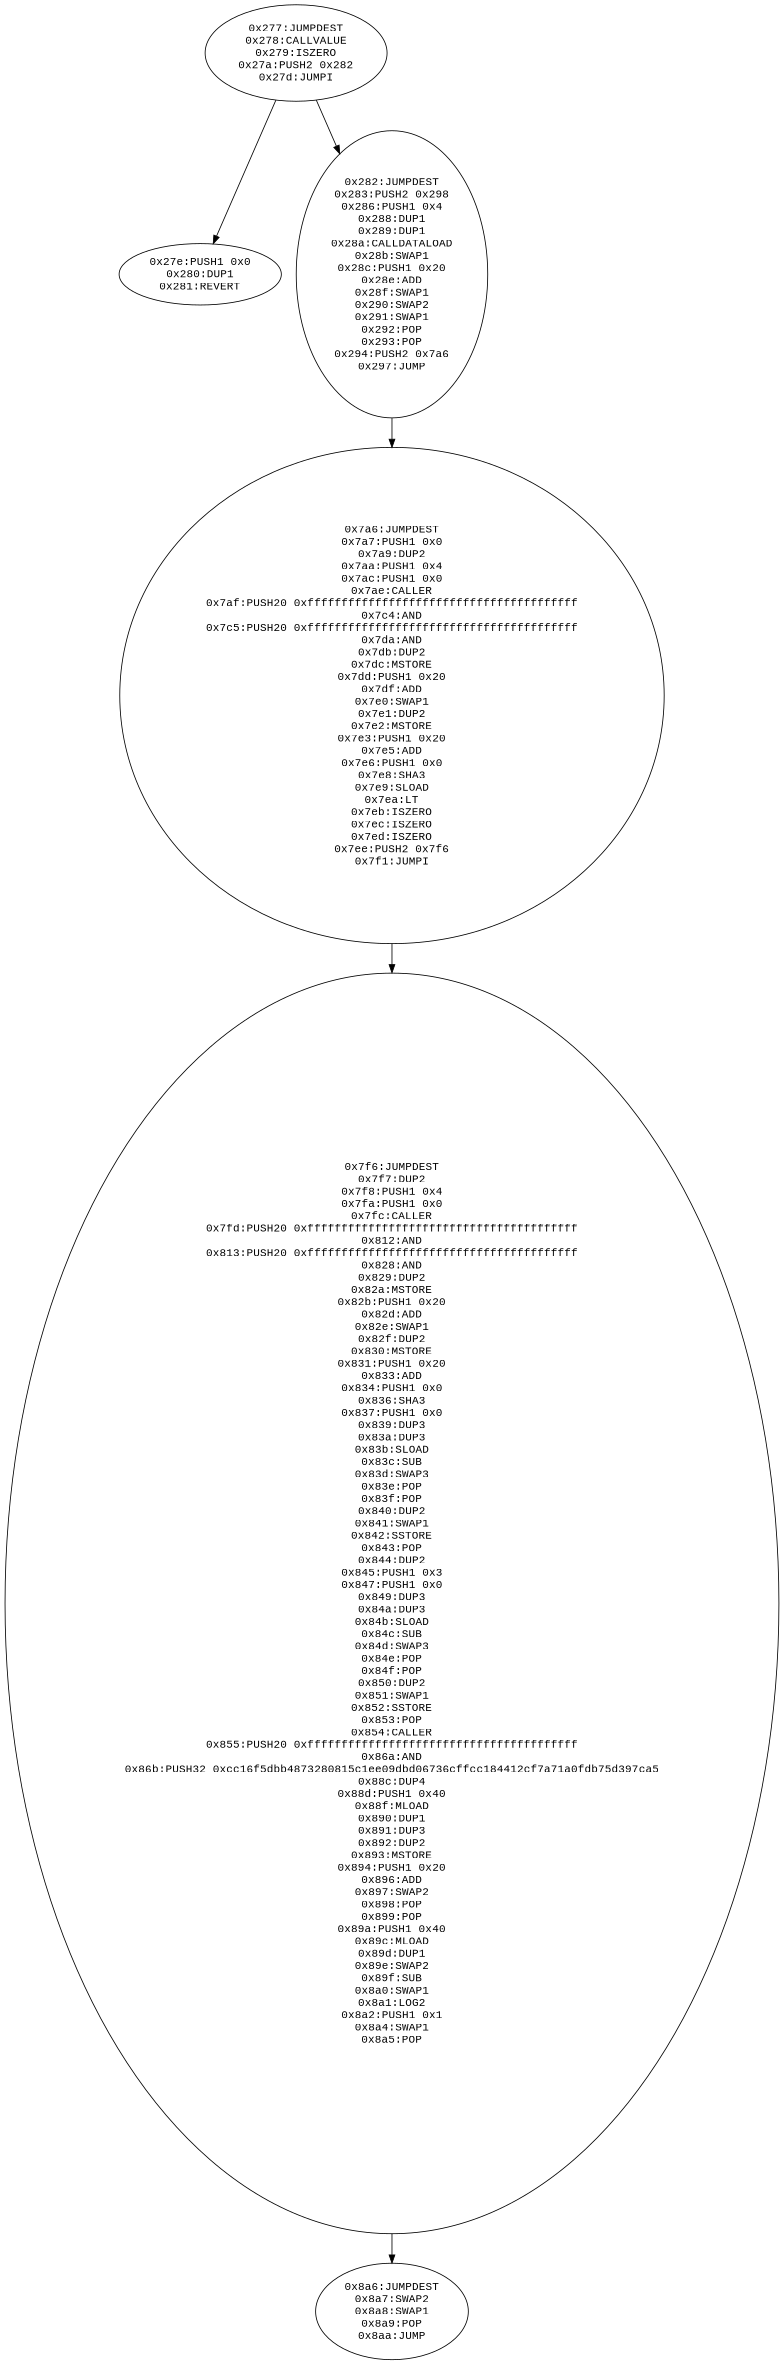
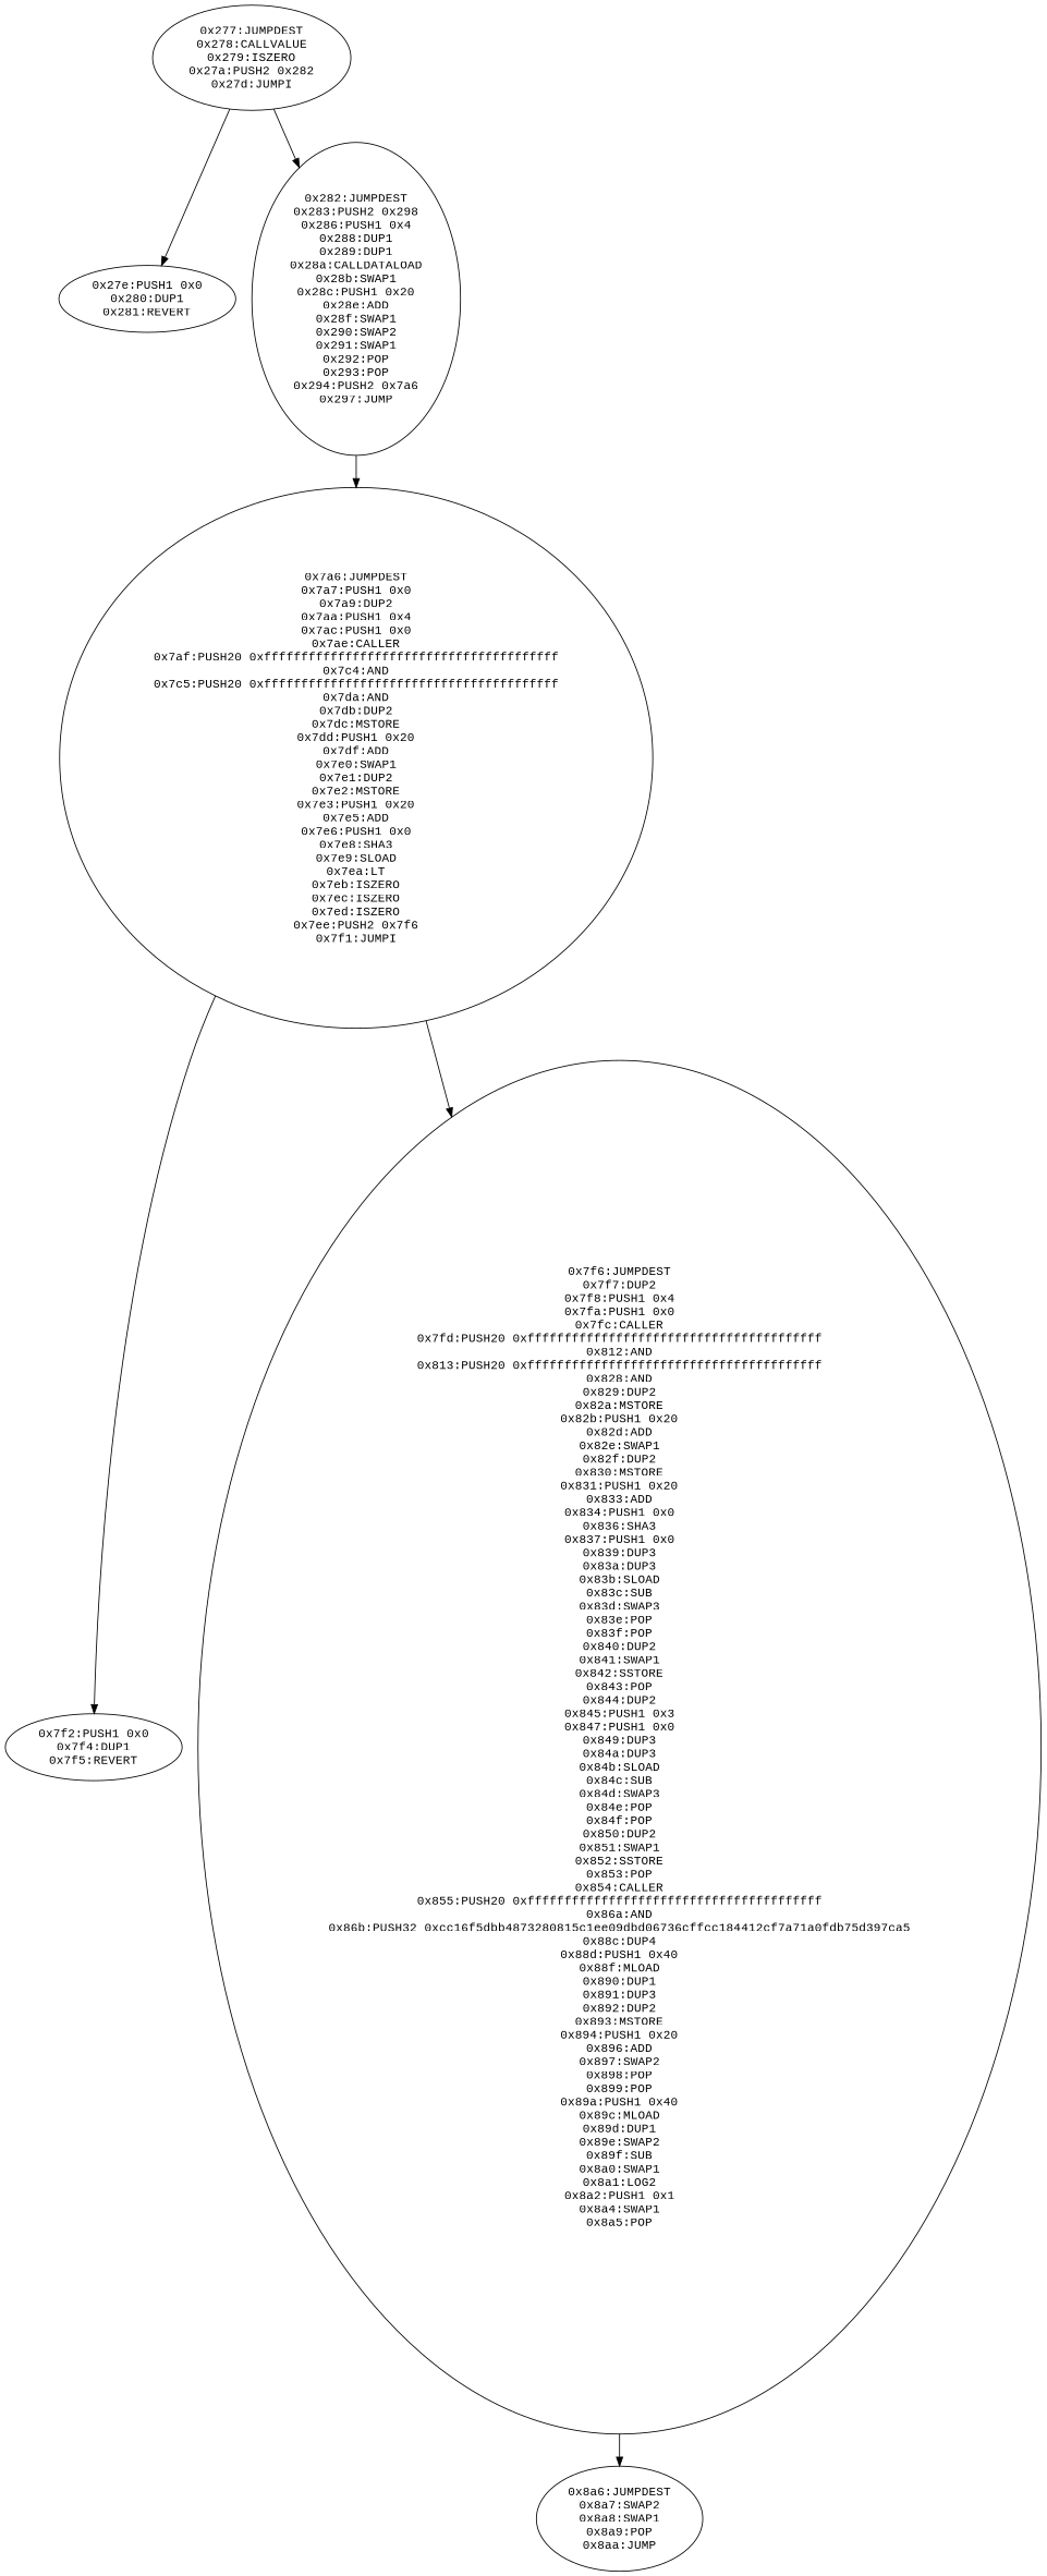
  digraph {
    fontname="Liberation Mono"
    node [fontname="Liberation Mono"]
    edge [fontname="Liberation Mono"]
    n1 [label="0x277:JUMPDEST\n0x278:CALLVALUE\n0x279:ISZERO\n0x27a:PUSH2 0x282\n0x27d:JUMPI"]
    n2 [label="0x27e:PUSH1 0x0\n0x280:DUP1\n0x281:REVERT"]
    n3 [label="0x282:JUMPDEST\n0x283:PUSH2 0x298\n0x286:PUSH1 0x4\n0x288:DUP1\n0x289:DUP1\n0x28a:CALLDATALOAD\n0x28b:SWAP1\n0x28c:PUSH1 0x20\n0x28e:ADD\n0x28f:SWAP1\n0x290:SWAP2\n0x291:SWAP1\n0x292:POP\n0x293:POP\n0x294:PUSH2 0x7a6\n0x297:JUMP"]
    n4 [label="0x7a6:JUMPDEST\n0x7a7:PUSH1 0x0\n0x7a9:DUP2\n0x7aa:PUSH1 0x4\n0x7ac:PUSH1 0x0\n0x7ae:CALLER\n0x7af:PUSH20 0xffffffffffffffffffffffffffffffffffffffff\n0x7c4:AND\n0x7c5:PUSH20 0xffffffffffffffffffffffffffffffffffffffff\n0x7da:AND\n0x7db:DUP2\n0x7dc:MSTORE\n0x7dd:PUSH1 0x20\n0x7df:ADD\n0x7e0:SWAP1\n0x7e1:DUP2\n0x7e2:MSTORE\n0x7e3:PUSH1 0x20\n0x7e5:ADD\n0x7e6:PUSH1 0x0\n0x7e8:SHA3\n0x7e9:SLOAD\n0x7ea:LT\n0x7eb:ISZERO\n0x7ec:ISZERO\n0x7ed:ISZERO\n0x7ee:PUSH2 0x7f6\n0x7f1:JUMPI"]
+   n5 [label="0x7f2:PUSH1 0x0\n0x7f4:DUP1\n0x7f5:REVERT"]
    n6 [label="0x7f6:JUMPDEST\n0x7f7:DUP2\n0x7f8:PUSH1 0x4\n0x7fa:PUSH1 0x0\n0x7fc:CALLER\n0x7fd:PUSH20 0xffffffffffffffffffffffffffffffffffffffff\n0x812:AND\n0x813:PUSH20 0xffffffffffffffffffffffffffffffffffffffff\n0x828:AND\n0x829:DUP2\n0x82a:MSTORE\n0x82b:PUSH1 0x20\n0x82d:ADD\n0x82e:SWAP1\n0x82f:DUP2\n0x830:MSTORE\n0x831:PUSH1 0x20\n0x833:ADD\n0x834:PUSH1 0x0\n0x836:SHA3\n0x837:PUSH1 0x0\n0x839:DUP3\n0x83a:DUP3\n0x83b:SLOAD\n0x83c:SUB\n0x83d:SWAP3\n0x83e:POP\n0x83f:POP\n0x840:DUP2\n0x841:SWAP1\n0x842:SSTORE\n0x843:POP\n0x844:DUP2\n0x845:PUSH1 0x3\n0x847:PUSH1 0x0\n0x849:DUP3\n0x84a:DUP3\n0x84b:SLOAD\n0x84c:SUB\n0x84d:SWAP3\n0x84e:POP\n0x84f:POP\n0x850:DUP2\n0x851:SWAP1\n0x852:SSTORE\n0x853:POP\n0x854:CALLER\n0x855:PUSH20 0xffffffffffffffffffffffffffffffffffffffff\n0x86a:AND\n0x86b:PUSH32 0xcc16f5dbb4873280815c1ee09dbd06736cffcc184412cf7a71a0fdb75d397ca5\n0x88c:DUP4\n0x88d:PUSH1 0x40\n0x88f:MLOAD\n0x890:DUP1\n0x891:DUP3\n0x892:DUP2\n0x893:MSTORE\n0x894:PUSH1 0x20\n0x896:ADD\n0x897:SWAP2\n0x898:POP\n0x899:POP\n0x89a:PUSH1 0x40\n0x89c:MLOAD\n0x89d:DUP1\n0x89e:SWAP2\n0x89f:SUB\n0x8a0:SWAP1\n0x8a1:LOG2\n0x8a2:PUSH1 0x1\n0x8a4:SWAP1\n0x8a5:POP"]
    n7 [label="0x8a6:JUMPDEST\n0x8a7:SWAP2\n0x8a8:SWAP1\n0x8a9:POP\n0x8aa:JUMP"]
    n1 -> n2
    n1 -> n3
    n3 -> n4
+   n4 -> n5
    n4 -> n6
    n6 -> n7
  }
